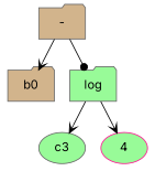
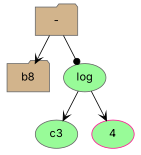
  digraph {
    fontname=Inter
    rankdir=TB
    node [color=gray40 fillcolor=palegreen fontname=Inter shape=folder style=filled]
    edge [arrowhead=vee fontname=Inter]
    n1 [fillcolor=tan label="-"]
-   b0 [fillcolor=tan]
-   n3 [label=log]
+   b0 [fillcolor=tan label=b8]
+   n3 [label=log shape=ellipse]
    n4 [label=c3 shape=ellipse]
    n5 [color=deeppink label=4 shape=ellipse]
    n1 -> b0
    n1 -> n3 [arrowhead=dot]
    n3 -> n4
    n3 -> n5
  }
